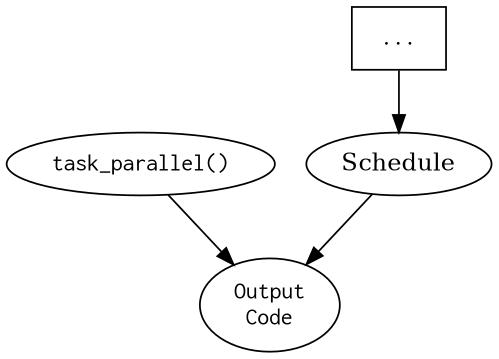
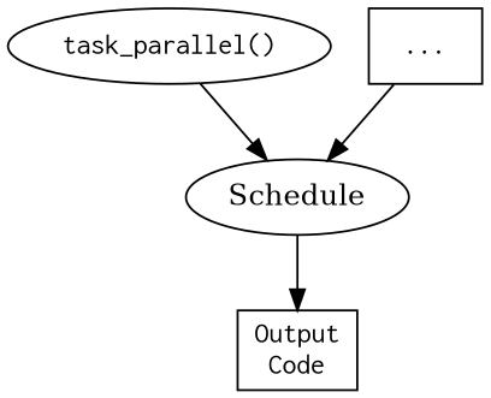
  digraph {
    rankdir=TB
    node [fontname=courier shape=oval]
    n1 [label="task_parallel()"]
    n2 [label=Schedule fontname=""]
    n3 [label="..." shape=rectangle]
-   n4 [label="Output\nCode" shape=ellipse]
-   n1 -> n4
+   n4 [label="Output\nCode" shape=rectangle]
+   n1 -> n2
    n2 -> n4
    n3 -> n2
  }
